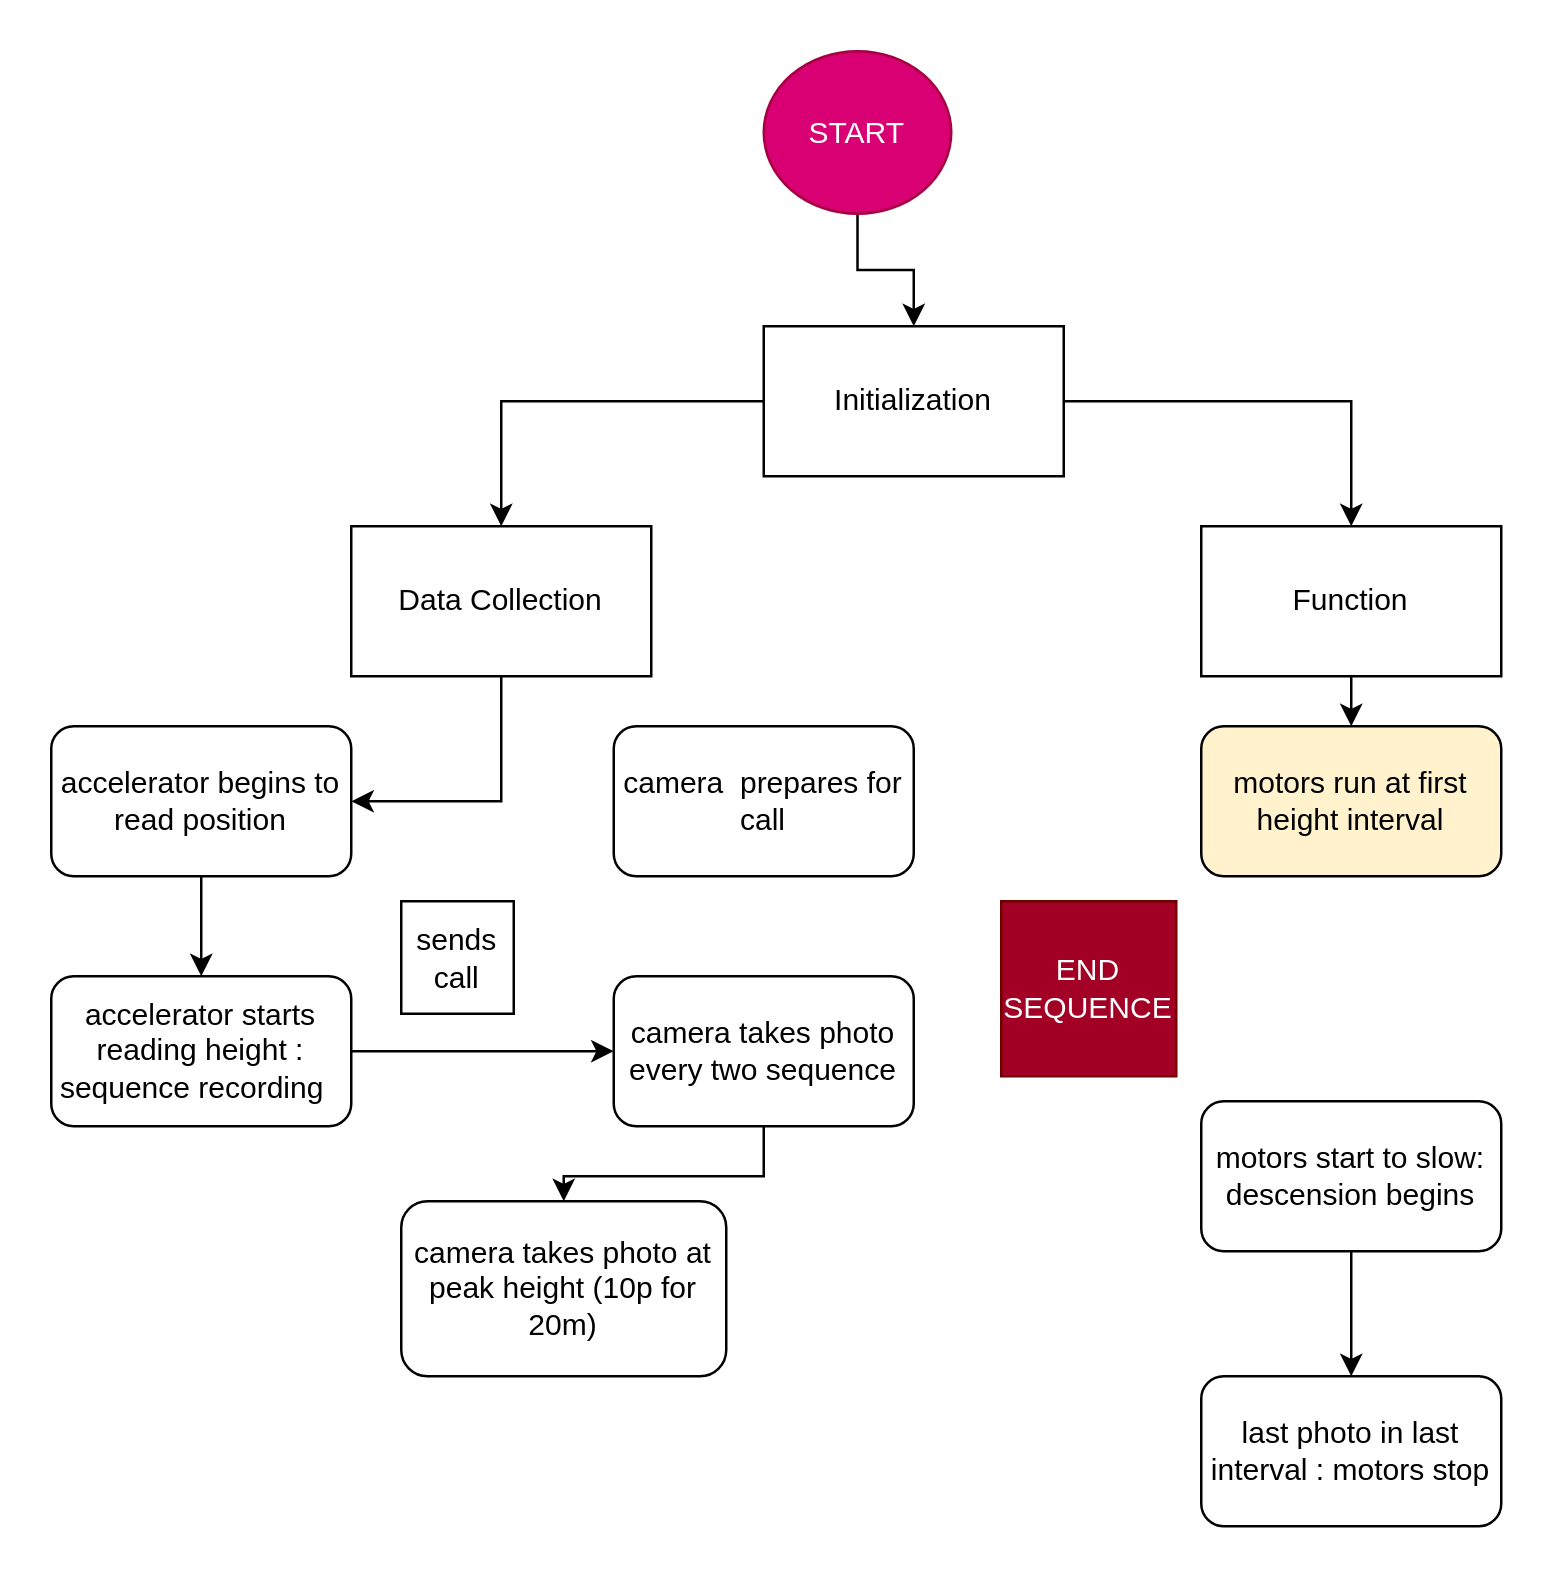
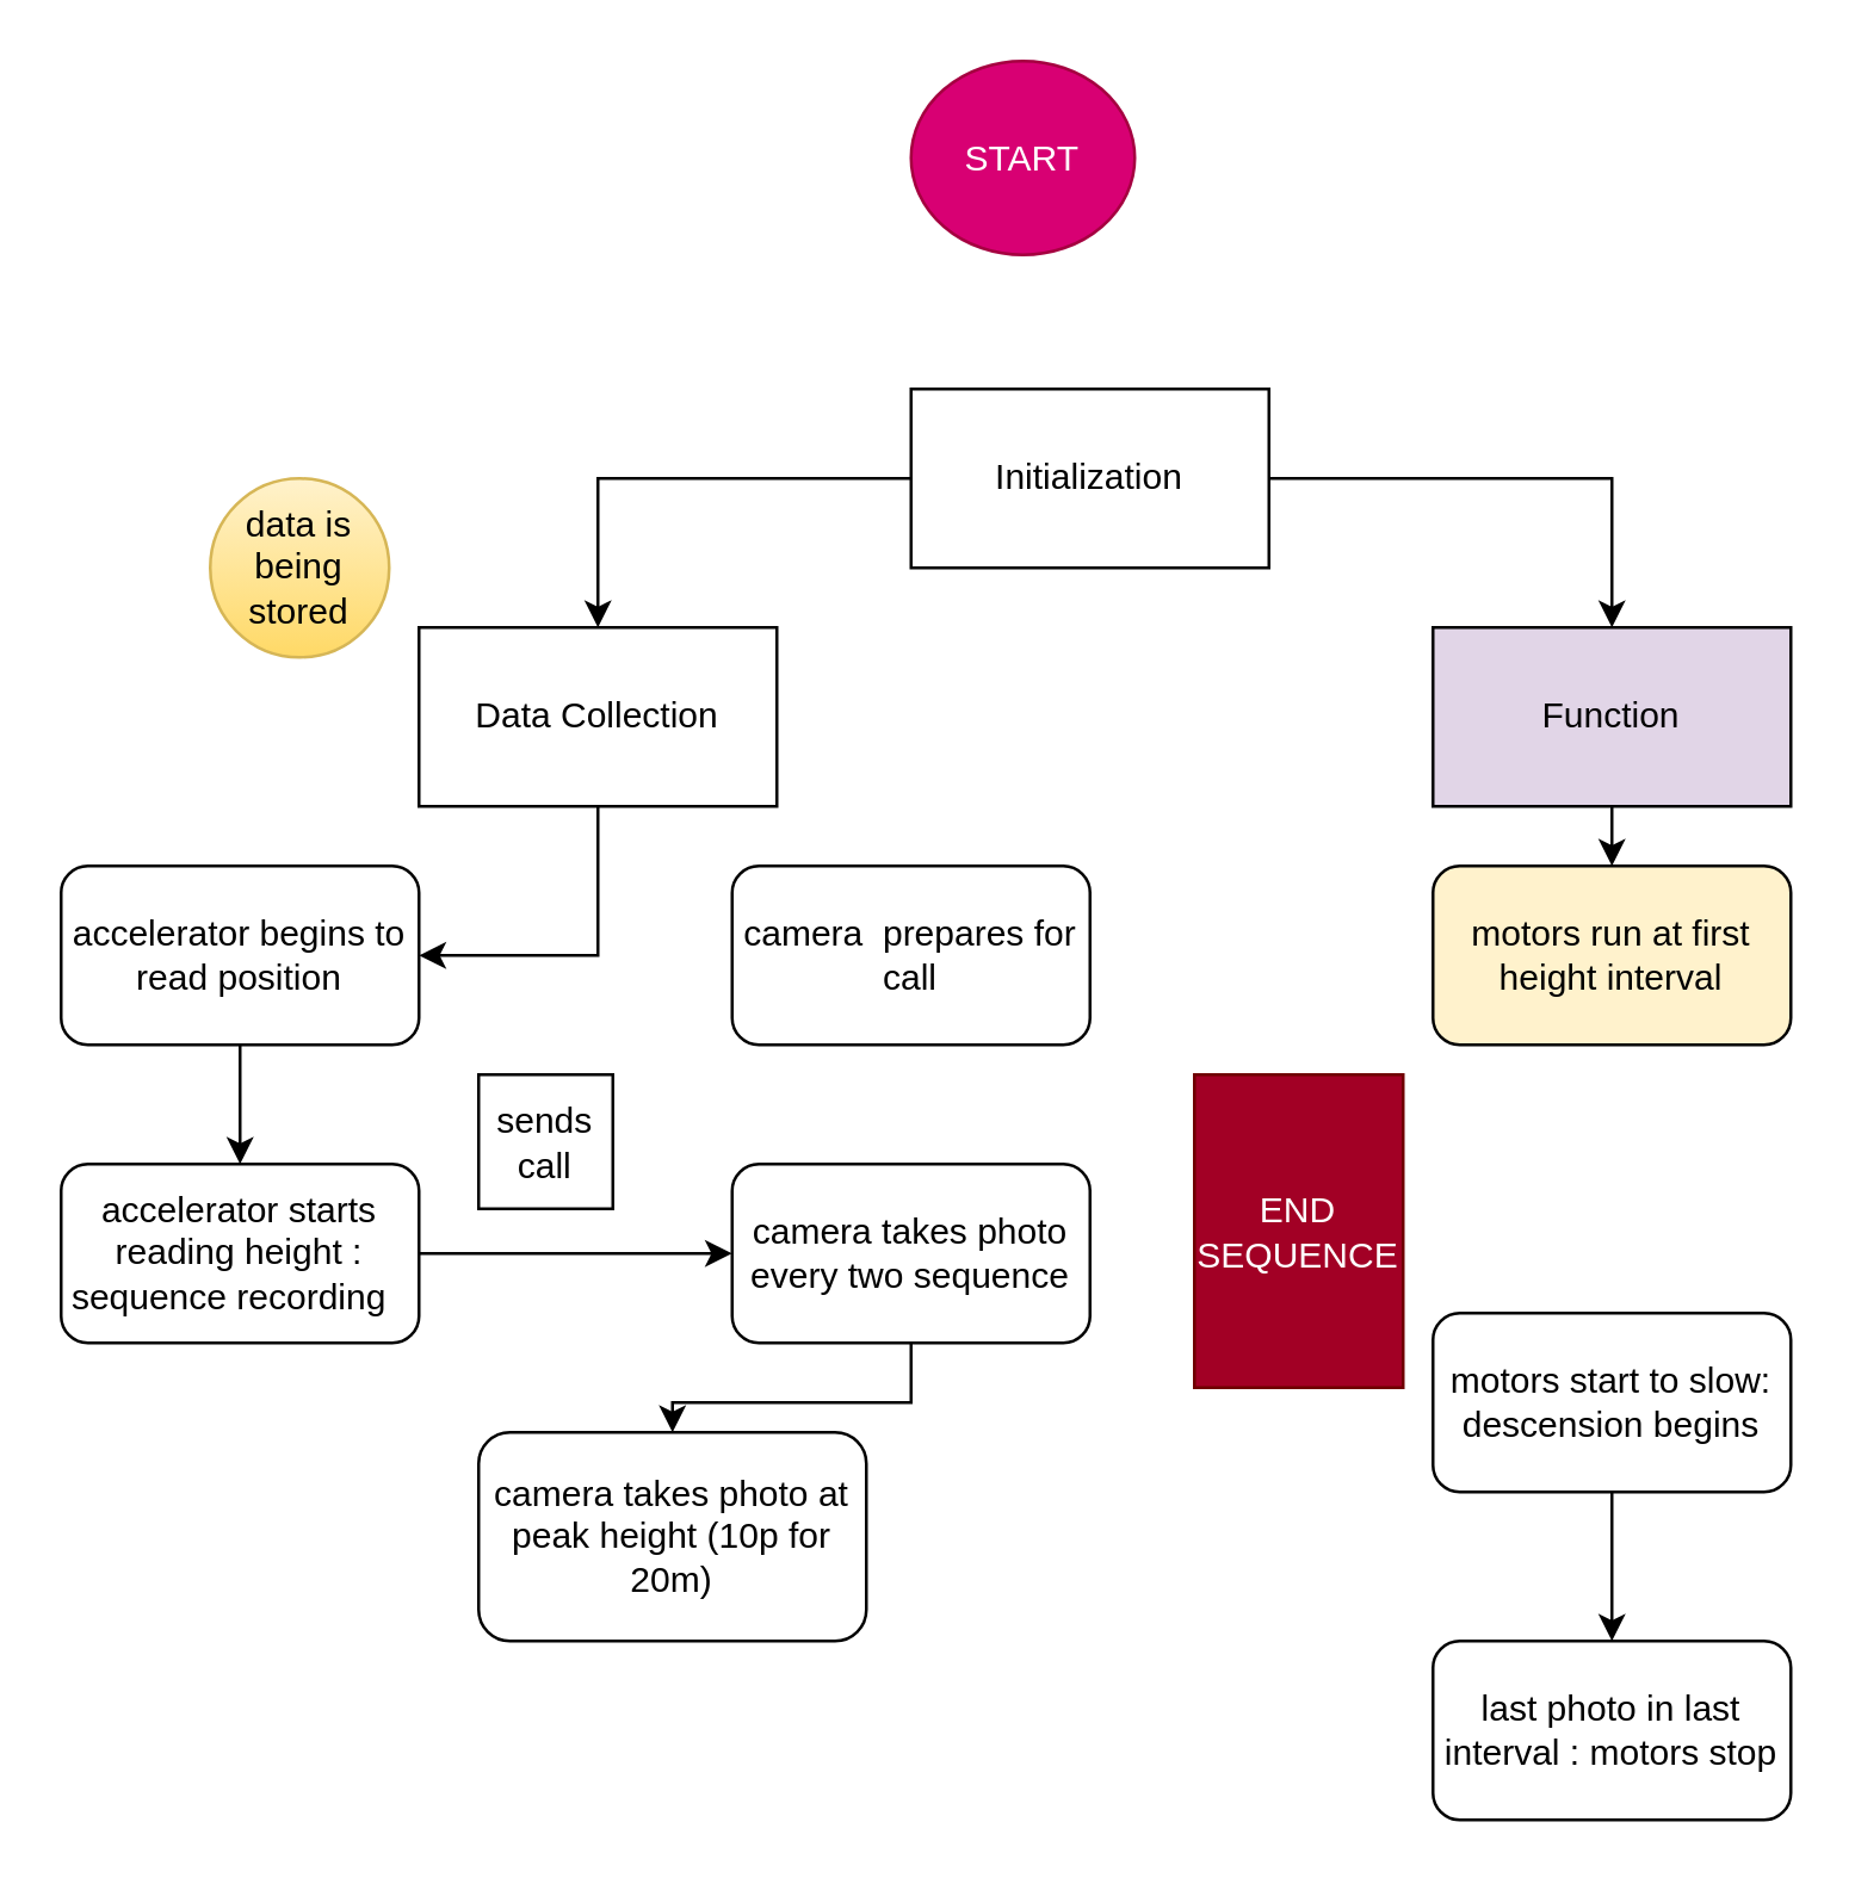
  <mxCell id="0" />
  <mxCell id="1" parent="0" />
- <mxCell id="2" style="edgeStyle=orthogonalEdgeStyle;rounded=0;orthogonalLoop=1;jettySize=auto;html=1;exitX=0.5;exitY=1;exitDx=0;exitDy=0;" parent="1" source="3" target="6" edge="1"><mxGeometry relative="1" as="geometry" /></mxCell>
  <mxCell id="3" value="START" style="ellipse;whiteSpace=wrap;html=1;fillColor=#d80073;strokeColor=#A50040;fontColor=#ffffff;" parent="1" vertex="1"><mxGeometry x="305" y="20" width="75" height="65" as="geometry" /></mxCell>
  <mxCell id="4" style="edgeStyle=orthogonalEdgeStyle;rounded=0;orthogonalLoop=1;jettySize=auto;html=1;exitX=0;exitY=0.5;exitDx=0;exitDy=0;entryX=0.5;entryY=0;entryDx=0;entryDy=0;" parent="1" source="6" target="8" edge="1"><mxGeometry relative="1" as="geometry"><mxPoint x="180" y="210" as="targetPoint" /><Array as="points"><mxPoint x="200" y="160" /></Array></mxGeometry></mxCell>
  <mxCell id="5" style="edgeStyle=orthogonalEdgeStyle;rounded=0;orthogonalLoop=1;jettySize=auto;html=1;exitX=1;exitY=0.5;exitDx=0;exitDy=0;entryX=0.5;entryY=0;entryDx=0;entryDy=0;" parent="1" source="6" target="10" edge="1"><mxGeometry relative="1" as="geometry"><mxPoint x="540" y="200" as="targetPoint" /><Array as="points"><mxPoint x="540" y="160" /></Array></mxGeometry></mxCell>
  <mxCell id="6" value="Initialization" style="rounded=0;whiteSpace=wrap;html=1;" parent="1" vertex="1"><mxGeometry x="305" y="130" width="120" height="60" as="geometry" /></mxCell>
  <mxCell id="7" style="edgeStyle=none;rounded=0;orthogonalLoop=1;jettySize=auto;html=1;exitX=0.5;exitY=1;exitDx=0;exitDy=0;entryX=1;entryY=0.5;entryDx=0;entryDy=0;" parent="1" source="8" target="13" edge="1"><mxGeometry relative="1" as="geometry"><mxPoint x="200" y="330" as="targetPoint" /><Array as="points"><mxPoint x="200" y="320" /></Array></mxGeometry></mxCell>
  <mxCell id="8" value="Data Collection" style="rounded=0;whiteSpace=wrap;html=1;" parent="1" vertex="1"><mxGeometry x="140" y="210" width="120" height="60" as="geometry" /></mxCell>
  <mxCell id="9" style="edgeStyle=none;rounded=0;orthogonalLoop=1;jettySize=auto;html=1;exitX=0.5;exitY=1;exitDx=0;exitDy=0;entryX=0.5;entryY=0;entryDx=0;entryDy=0;" parent="1" source="10" target="11" edge="1"><mxGeometry relative="1" as="geometry" /></mxCell>
- <mxCell id="10" value="Function" style="rounded=0;whiteSpace=wrap;html=1;" parent="1" vertex="1"><mxGeometry x="480" y="210" width="120" height="60" as="geometry" /></mxCell>
+ <mxCell id="10" value="Function" style="rounded=0;whiteSpace=wrap;html=1;fillColor=#e1d5e7;" parent="1" vertex="1"><mxGeometry x="480" y="210" width="120" height="60" as="geometry" /></mxCell>
  <mxCell id="11" value="motors run at first height interval" style="rounded=1;whiteSpace=wrap;html=1;fillColor=#fff2cc;" parent="1" vertex="1"><mxGeometry x="480" y="290" width="120" height="60" as="geometry" /></mxCell>
  <mxCell id="12" style="edgeStyle=orthogonalEdgeStyle;rounded=0;orthogonalLoop=1;jettySize=auto;html=1;exitX=0.5;exitY=1;exitDx=0;exitDy=0;" parent="1" source="13" target="17" edge="1"><mxGeometry relative="1" as="geometry" /></mxCell>
  <mxCell id="13" value="accelerator begins to read position" style="rounded=1;whiteSpace=wrap;html=1;" parent="1" vertex="1"><mxGeometry x="20" y="290" width="120" height="60" as="geometry" /></mxCell>
  <mxCell id="14" value="&lt;span&gt;camera&amp;nbsp; prepares for call&lt;/span&gt;" style="rounded=1;whiteSpace=wrap;html=1;" parent="1" vertex="1"><mxGeometry x="245" y="290" width="120" height="60" as="geometry" /></mxCell>
+ <mxCell id="15" value="data is being stored" style="ellipse;whiteSpace=wrap;html=1;aspect=fixed;fillColor=#fff2cc;strokeColor=#d6b656;gradientColor=#ffd966;" parent="1" vertex="1"><mxGeometry x="70" y="160" width="60" height="60" as="geometry" /></mxCell>
  <mxCell id="16" style="edgeStyle=orthogonalEdgeStyle;rounded=0;orthogonalLoop=1;jettySize=auto;html=1;exitX=1;exitY=0.5;exitDx=0;exitDy=0;entryX=0;entryY=0.5;entryDx=0;entryDy=0;" parent="1" source="17" target="19" edge="1"><mxGeometry relative="1" as="geometry" /></mxCell>
  <mxCell id="17" value="accelerator starts reading height : sequence recording&amp;nbsp;&amp;nbsp;" style="rounded=1;whiteSpace=wrap;html=1;" parent="1" vertex="1"><mxGeometry x="20" y="390" width="120" height="60" as="geometry" /></mxCell>
  <mxCell id="18" style="edgeStyle=orthogonalEdgeStyle;rounded=0;orthogonalLoop=1;jettySize=auto;html=1;exitX=0.5;exitY=1;exitDx=0;exitDy=0;" parent="1" source="19" target="21" edge="1"><mxGeometry relative="1" as="geometry" /></mxCell>
  <mxCell id="19" value="camera takes photo every two sequence" style="rounded=1;whiteSpace=wrap;html=1;" parent="1" vertex="1"><mxGeometry x="245" y="390" width="120" height="60" as="geometry" /></mxCell>
  <mxCell id="20" value="sends call" style="whiteSpace=wrap;html=1;aspect=fixed;rounded=0;" parent="1" vertex="1"><mxGeometry x="160" y="360" width="45" height="45" as="geometry" /></mxCell>
  <mxCell id="21" value="camera takes photo at peak height (10p for 20m)" style="rounded=1;whiteSpace=wrap;html=1;" parent="1" vertex="1"><mxGeometry x="160" y="480" width="130" height="70" as="geometry" /></mxCell>
  <mxCell id="22" style="edgeStyle=orthogonalEdgeStyle;rounded=0;orthogonalLoop=1;jettySize=auto;html=1;exitX=0.5;exitY=1;exitDx=0;exitDy=0;" parent="1" source="23" target="25" edge="1"><mxGeometry relative="1" as="geometry" /></mxCell>
  <mxCell id="23" value="motors start to slow: descension begins" style="rounded=1;whiteSpace=wrap;html=1;" parent="1" vertex="1"><mxGeometry x="480" y="440" width="120" height="60" as="geometry" /></mxCell>
- <mxCell id="24" value="END SEQUENCE" style="whiteSpace=wrap;html=1;aspect=fixed;fillColor=#a20025;strokeColor=#6F0000;fontColor=#ffffff;" parent="1" vertex="1"><mxGeometry x="400" y="360" width="70" height="70" as="geometry" /></mxCell>
+ <mxCell id="24" value="END SEQUENCE" style="whiteSpace=wrap;html=1;aspect=fixed;fillColor=#a20025;strokeColor=#6F0000;fontColor=#ffffff;" parent="1" vertex="1"><mxGeometry x="400" y="360" width="70" height="105" as="geometry" /></mxCell>
  <mxCell id="25" value="last photo in last interval : motors stop" style="rounded=1;whiteSpace=wrap;html=1;" parent="1" vertex="1"><mxGeometry x="480" y="550" width="120" height="60" as="geometry" /></mxCell>
